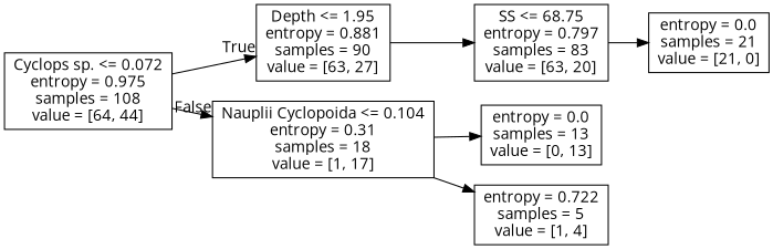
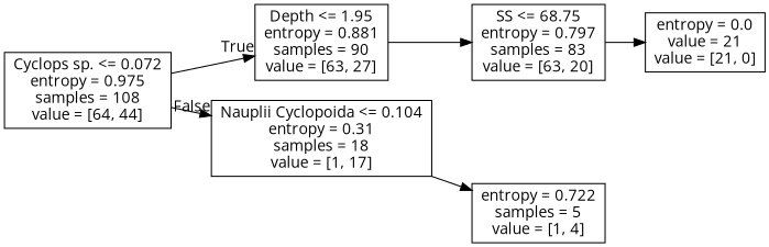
  digraph {
    fontname="Open Sans"
    rankdir=LR
    node [fontname="Open Sans" shape=box]
    edge [fontname="Open Sans"]
    n1 [label="Cyclops sp. <= 0.072\nentropy = 0.975\nsamples = 108\nvalue = [64, 44]"]
    n2 [label="Depth <= 1.95\nentropy = 0.881\nsamples = 90\nvalue = [63, 27]"]
    n3 [label="Nauplii Cyclopoida <= 0.104\nentropy = 0.31\nsamples = 18\nvalue = [1, 17]"]
    n4 [label="SS <= 68.75\nentropy = 0.797\nsamples = 83\nvalue = [63, 20]"]
-   n5 [label="entropy = 0.0\nsamples = 13\nvalue = [0, 13]"]
    n6 [label="entropy = 0.722\nsamples = 5\nvalue = [1, 4]"]
-   n7 [label="entropy = 0.0\nsamples = 21\nvalue = [21, 0]"]
+   n7 [label="entropy = 0.0\nvalue = 21\nvalue = [21, 0]"]
    n1 -> n2 [headlabel=True labelangle=45 labeldistance=2.5]
    n1 -> n3 [headlabel=False labelangle=-45 labeldistance=2.5]
    n2 -> n4
-   n3 -> n5
    n3 -> n6
    n4 -> n7
  }
